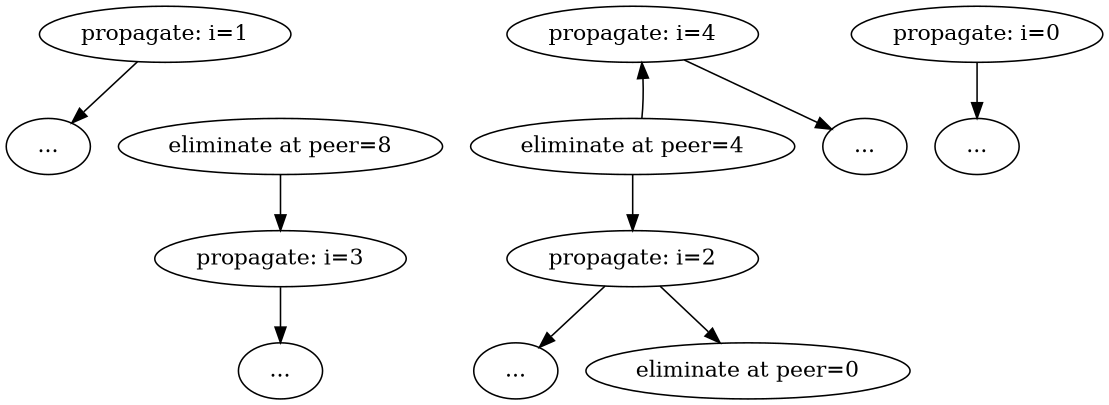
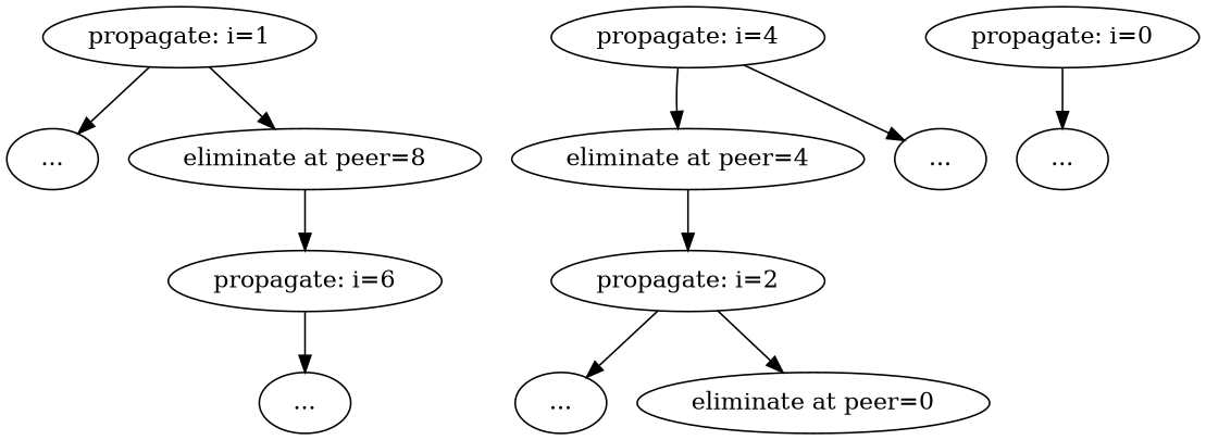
  digraph {
    n1 [label="..."]
    n2 [label="..."]
    n3 [label="..."]
    n4 [label="..."]
    n5 [label="..."]
    "propagate: i=2"
    "eliminate at peer=0"
    "eliminate at peer=4"
    "propagate: i=4"
    "propagate: i=0"
    "propagate: i=1"
    n12 [label="eliminate at peer=8"]
-   "propagate: i=3"
+   "propagate: i=3" [label="propagate: i=6"]
    "propagate: i=2" -> n5
    "propagate: i=2" -> "eliminate at peer=0"
    "eliminate at peer=4" -> "propagate: i=2"
-   "eliminate at peer=4" -> "propagate: i=4"
+   "propagate: i=4" -> "eliminate at peer=4"
    "propagate: i=4" -> n2
    "propagate: i=0" -> n3
    "propagate: i=1" -> n4
+   "propagate: i=1" -> n12
    n12 -> "propagate: i=3"
    "propagate: i=3" -> n1
  }
